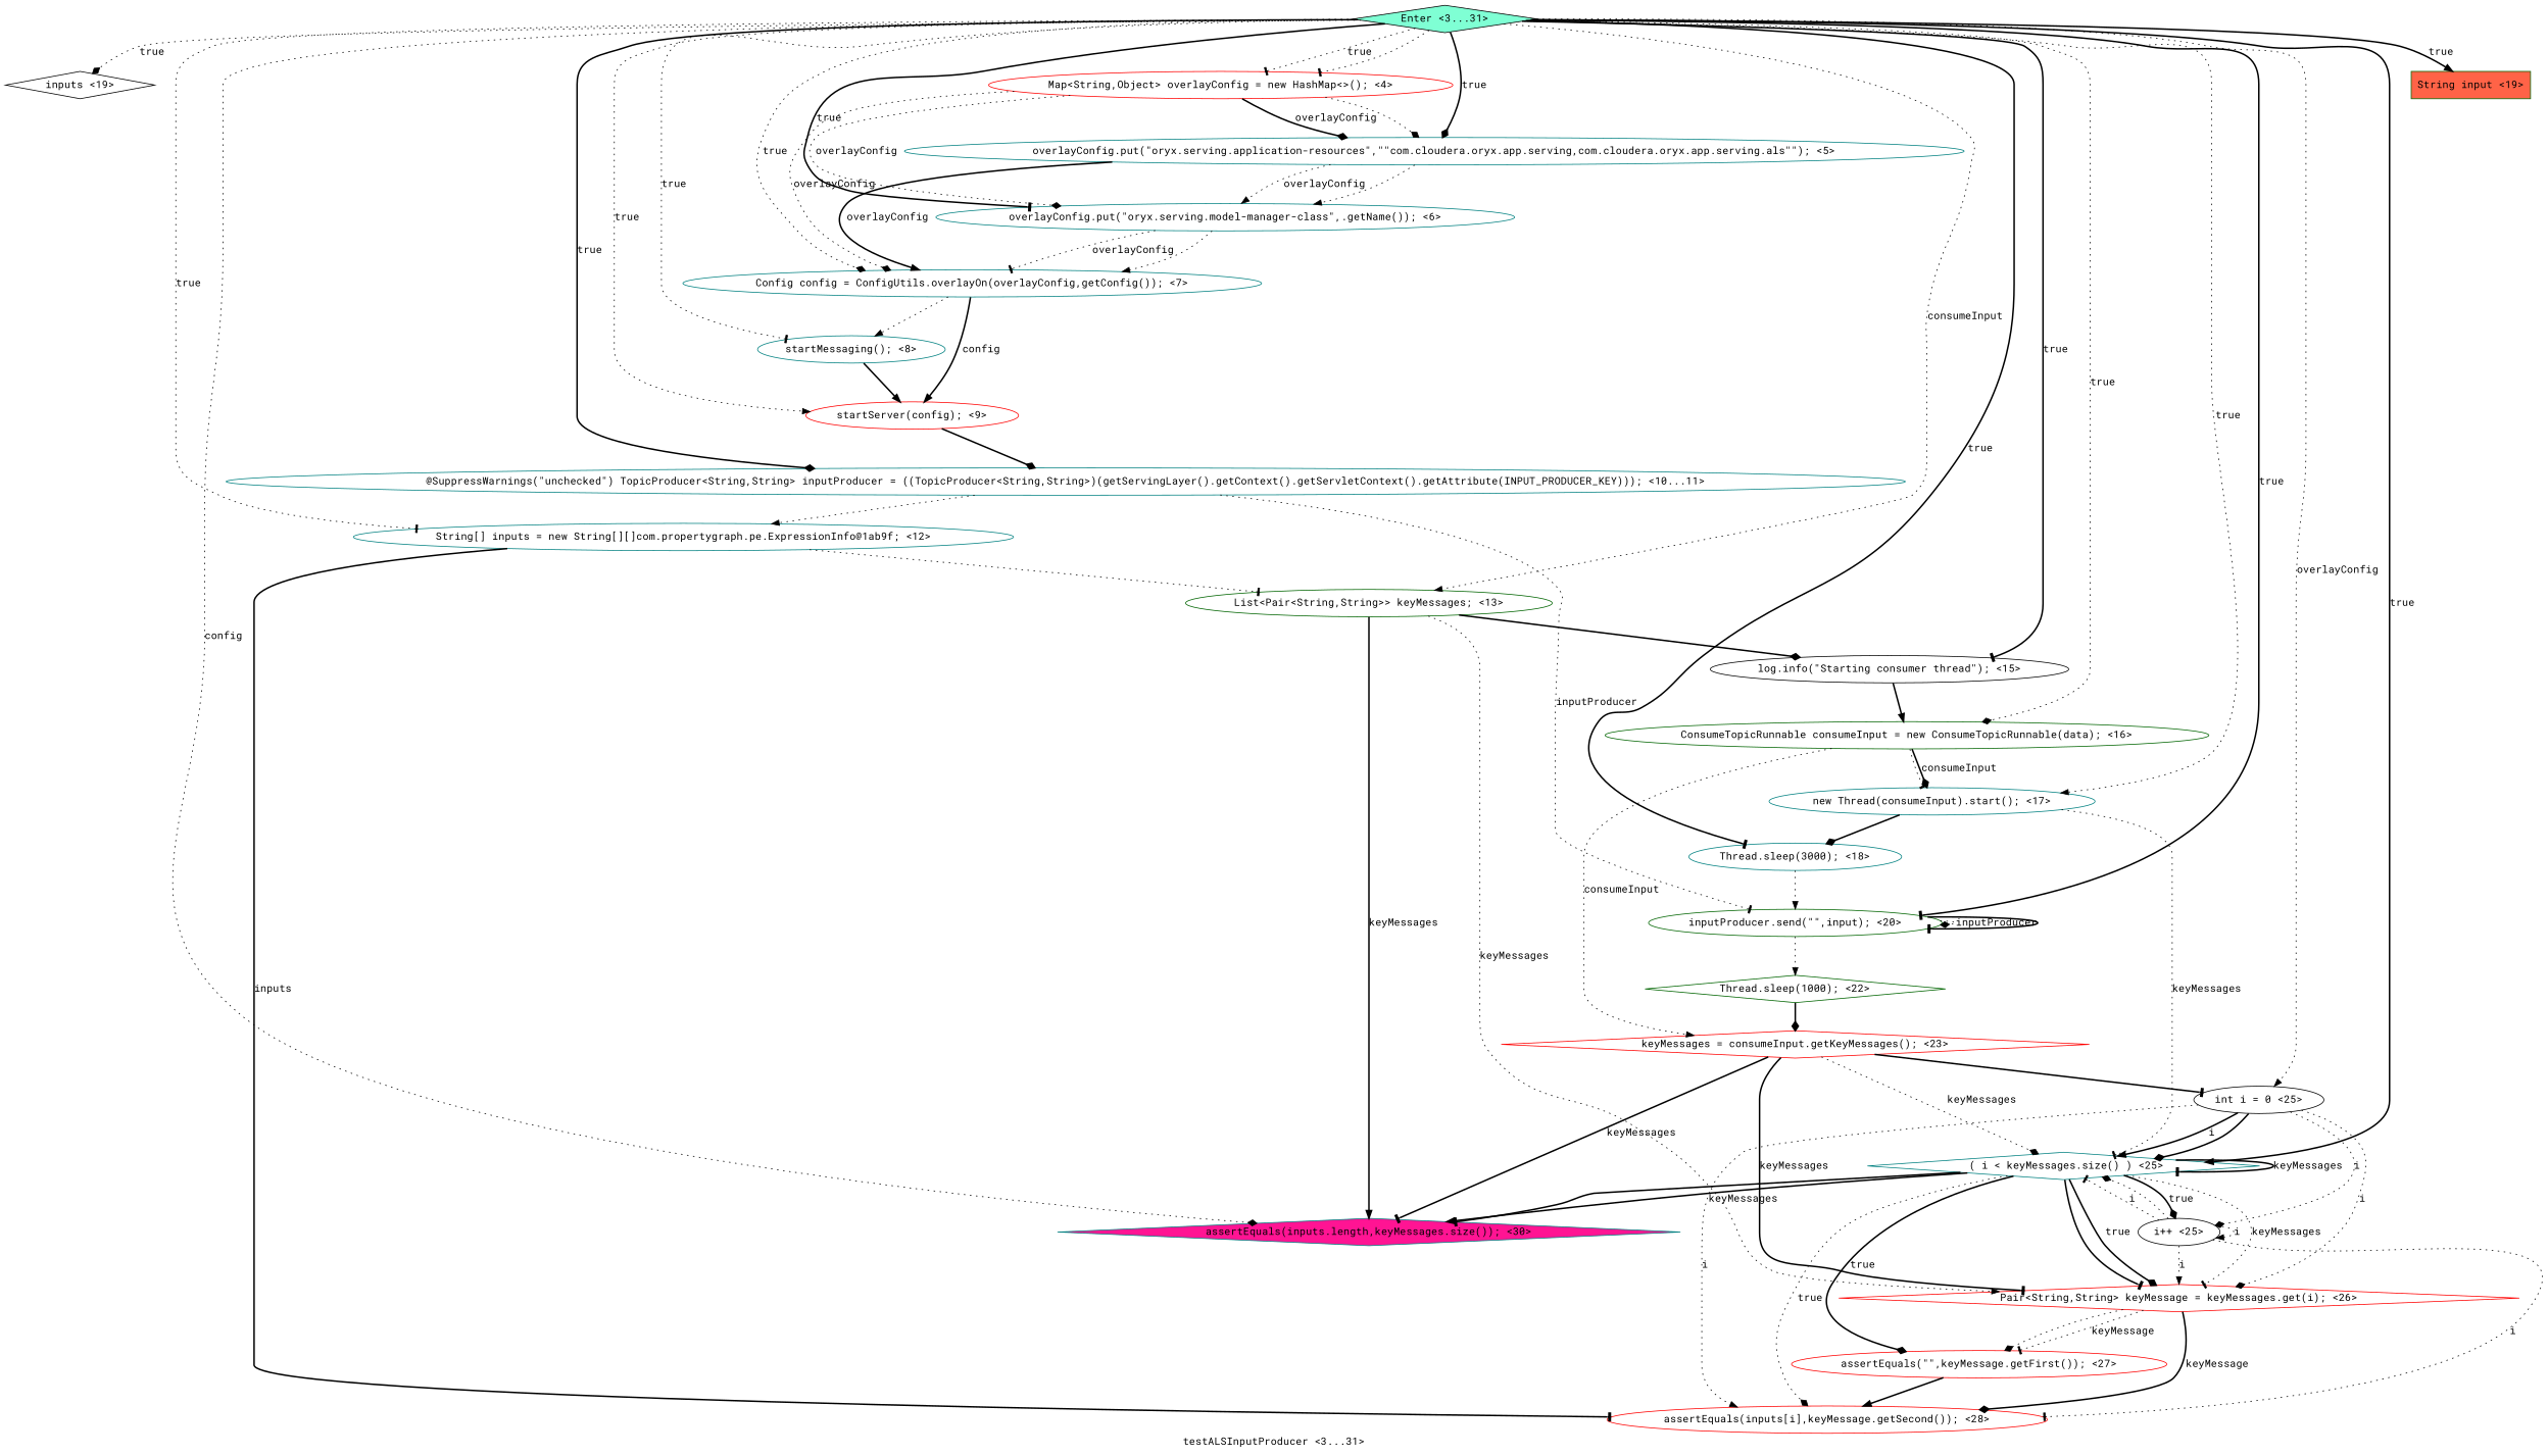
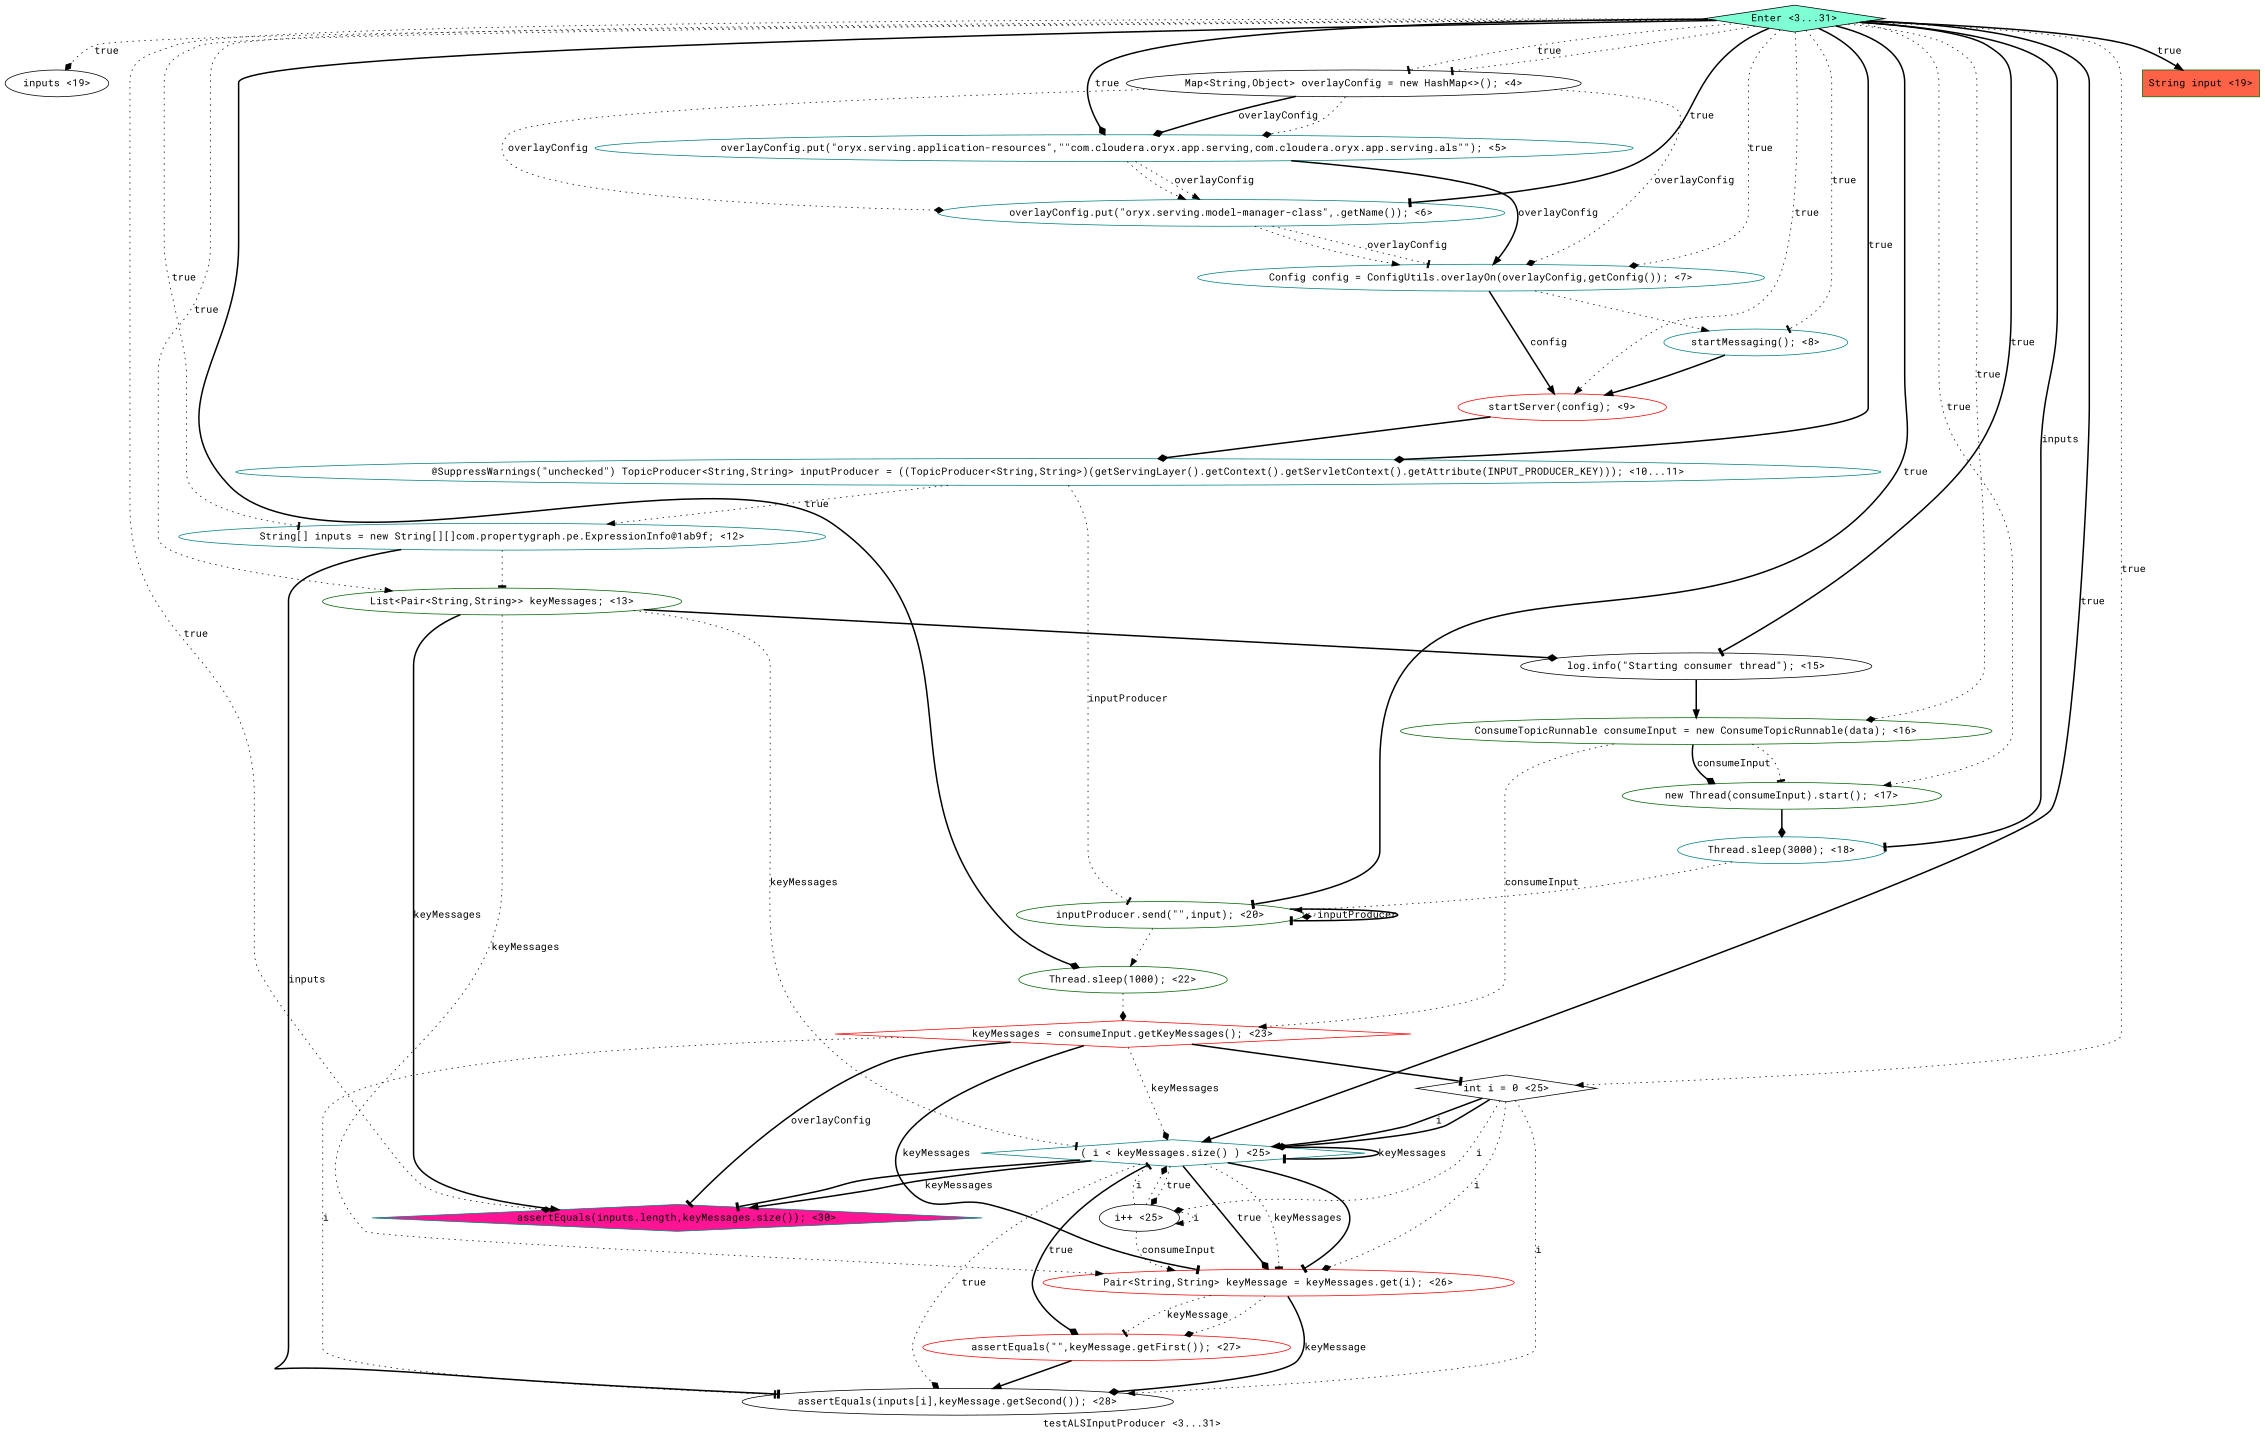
  digraph {
    fontname="Roboto Mono"
    label="testALSInputProducer <3...31>"
    node [color=teal fillcolor=white fontname="Roboto Mono" shape=ellipse style=filled]
    edge [arrowhead=diamond fontname="Roboto Mono" style=dotted]
-   n1 [color=black label="inputs <19>" shape=diamond]
+   n1 [color=black label="inputs <19>"]
    n2 [color=red label="startServer(config); <9>"]
    n3 [label="@SuppressWarnings(\"unchecked\") TopicProducer<String,String> inputProducer = ((TopicProducer<String,String>)(getServingLayer().getContext().getServletContext().getAttribute(INPUT_PRODUCER_KEY))); <10...11>"]
    n4 [color=darkgreen label="inputProducer.send(\"\",input); <20>"]
    n5 [label="String[] inputs = new String[][]com.propertygraph.pe.ExpressionInfo@1ab9f; <12>"]
    n6 [fillcolor=deeppink label="assertEquals(inputs.length,keyMessages.size()); <30>" shape=diamond]
    n7 [color=darkgreen label="ConsumeTopicRunnable consumeInput = new ConsumeTopicRunnable(data); <16>"]
    n8 [color=red label="keyMessages = consumeInput.getKeyMessages(); <23>" shape=diamond]
-   n9 [label="new Thread(consumeInput).start(); <17>"]
-   n10 [color=red label="Pair<String,String> keyMessage = keyMessages.get(i); <26>" shape=diamond]
+   n9 [color=darkgreen label="new Thread(consumeInput).start(); <17>"]
+   n10 [color=red label="Pair<String,String> keyMessage = keyMessages.get(i); <26>"]
    n11 [label=" ( i < keyMessages.size() ) <25>" shape=diamond]
-   n12 [color=black label="int i = 0 <25>"]
+   n12 [color=black label="int i = 0 <25>" shape=diamond]
    n13 [label="Thread.sleep(3000); <18>"]
-   n14 [color=red label="Map<String,Object> overlayConfig = new HashMap<>(); <4>"]
+   n14 [color=black label="Map<String,Object> overlayConfig = new HashMap<>(); <4>"]
    n15 [label="overlayConfig.put(\"oryx.serving.application-resources\",\"\"com.cloudera.oryx.app.serving,com.cloudera.oryx.app.serving.als\"\"); <5>"]
    n16 [label="overlayConfig.put(\"oryx.serving.model-manager-class\",.getName()); <6>"]
    n17 [label="Config config = ConfigUtils.overlayOn(overlayConfig,getConfig()); <7>"]
    n18 [label="startMessaging(); <8>"]
    n19 [color=red label="assertEquals(\"\",keyMessage.getFirst()); <27>"]
-   n20 [color=red label="assertEquals(inputs[i],keyMessage.getSecond()); <28>"]
-   n21 [color=darkgreen label="Thread.sleep(1000); <22>" shape=diamond]
+   n20 [color=black label="assertEquals(inputs[i],keyMessage.getSecond()); <28>"]
+   n21 [color=darkgreen label="Thread.sleep(1000); <22>"]
    n22 [color=black label="i++ <25>"]
    n23 [color=black fillcolor=aquamarine label="Enter <3...31>" shape=diamond]
    n24 [color=darkgreen label="List<Pair<String,String>> keyMessages; <13>"]
    n25 [color=black label="log.info(\"Starting consumer thread\"); <15>"]
    n26 [color=darkgreen fillcolor=tomato label="String input <19>" shape=box]
    n2 -> n3 [style=bold]
    n3 -> n4 [arrowhead=tee label=inputProducer]
    n3 -> n5 [arrowhead=normal]
    n4 -> n4 [label=inputProducer]
    n4 -> n4 [arrowhead=tee style=bold]
    n4 -> n21 [arrowhead=normal]
    n5 -> n20 [arrowhead=tee label=inputs style=bold]
    n5 -> n24 [arrowhead=tee]
    n7 -> n8 [arrowhead=normal label=consumeInput]
    n7 -> n9 [label=consumeInput style=bold]
    n7 -> n9 [arrowhead=tee]
-   n8 -> n6 [arrowhead=tee label=keyMessages style=bold]
+   n8 -> n6 [arrowhead=tee label=overlayConfig style=bold]
    n8 -> n10 [arrowhead=tee label=keyMessages style=bold]
    n8 -> n11 [label=keyMessages]
    n8 -> n12 [arrowhead=tee style=bold]
    n9 -> n13 [style=bold]
    n10 -> n19 [arrowhead=tee label=keyMessage]
    n10 -> n19
    n10 -> n20 [label=keyMessage style=bold]
    n11 -> n6 [arrowhead=normal label=keyMessages style=bold]
    n11 -> n6 [arrowhead=tee style=bold]
    n11 -> n10 [label=true style=bold]
    n11 -> n10 [arrowhead=tee label=keyMessages]
    n11 -> n10 [arrowhead=tee style=bold]
    n11 -> n11 [arrowhead=tee label=keyMessages style=bold]
    n11 -> n19 [label=true style=bold]
    n11 -> n20 [label=true]
-   n11 -> n22 [label=true style=bold]
+   n11 -> n22 [label=true]
    n12 -> n10 [label=i]
    n12 -> n11 [arrowhead=normal label=i style=bold]
    n12 -> n11 [style=bold]
    n12 -> n20 [arrowhead=normal label=i]
    n12 -> n22 [label=i]
    n13 -> n4 [arrowhead=normal]
    n14 -> n15 [label=overlayConfig style=bold]
    n14 -> n15
    n14 -> n16 [label=overlayConfig]
    n14 -> n17 [label=overlayConfig]
    n15 -> n16 [arrowhead=normal label=overlayConfig]
    n15 -> n16 [arrowhead=normal]
    n15 -> n17 [arrowhead=normal label=overlayConfig style=bold]
    n16 -> n17 [arrowhead=tee label=overlayConfig]
    n16 -> n17 [arrowhead=normal]
    n17 -> n2 [arrowhead=normal label=config style=bold]
    n17 -> n18 [arrowhead=normal]
    n18 -> n2 [arrowhead=normal style=bold]
    n19 -> n20 [arrowhead=normal style=bold]
-   n21 -> n8 [style=bold]
-   n22 -> n10 [arrowhead=normal label=i]
+   n21 -> n8
+   n22 -> n10 [arrowhead=normal label=consumeInput]
    n22 -> n11 [arrowhead=tee label=i]
    n22 -> n11
-   n22 -> n20 [arrowhead=tee label=i]
+   n8 -> n20 [arrowhead=tee label=i]
    n22 -> n22 [arrowhead=normal label=i]
    n23 -> n1 [label=true]
    n23 -> n2 [arrowhead=normal label=true]
    n23 -> n3 [label=true style=bold]
    n23 -> n4 [arrowhead=tee label=true style=bold]
    n23 -> n5 [arrowhead=tee label=true]
-   n23 -> n6 [label=config]
+   n23 -> n6 [label=true]
    n23 -> n7 [label=true]
    n23 -> n9 [arrowhead=normal label=true]
    n23 -> n11 [arrowhead=normal label=true style=bold]
-   n23 -> n12 [arrowhead=normal label=overlayConfig]
-   n23 -> n13 [arrowhead=tee label=true style=bold]
+   n23 -> n12 [arrowhead=normal label=true]
+   n23 -> n13 [arrowhead=tee label=inputs style=bold]
    n23 -> n14 [arrowhead=tee label=true]
    n23 -> n14 [arrowhead=tee]
    n23 -> n15 [label=true style=bold]
    n23 -> n16 [arrowhead=tee label=true style=bold]
    n23 -> n17 [label=true]
    n23 -> n18 [arrowhead=tee label=true]
-   n23 -> n24 [arrowhead=normal label=consumeInput]
+   n23 -> n21 [label=true style=bold]
+   n23 -> n24 [arrowhead=normal label=true]
    n23 -> n25 [arrowhead=tee label=true style=bold]
    n23 -> n26 [arrowhead=normal label=true style=bold]
    n24 -> n6 [arrowhead=normal label=keyMessages style=bold]
    n24 -> n10 [arrowhead=normal label=keyMessages]
-   n9 -> n11 [arrowhead=tee label=keyMessages]
+   n24 -> n11 [arrowhead=tee label=keyMessages]
    n24 -> n25 [style=bold]
    n25 -> n7 [arrowhead=normal style=bold]
  }
